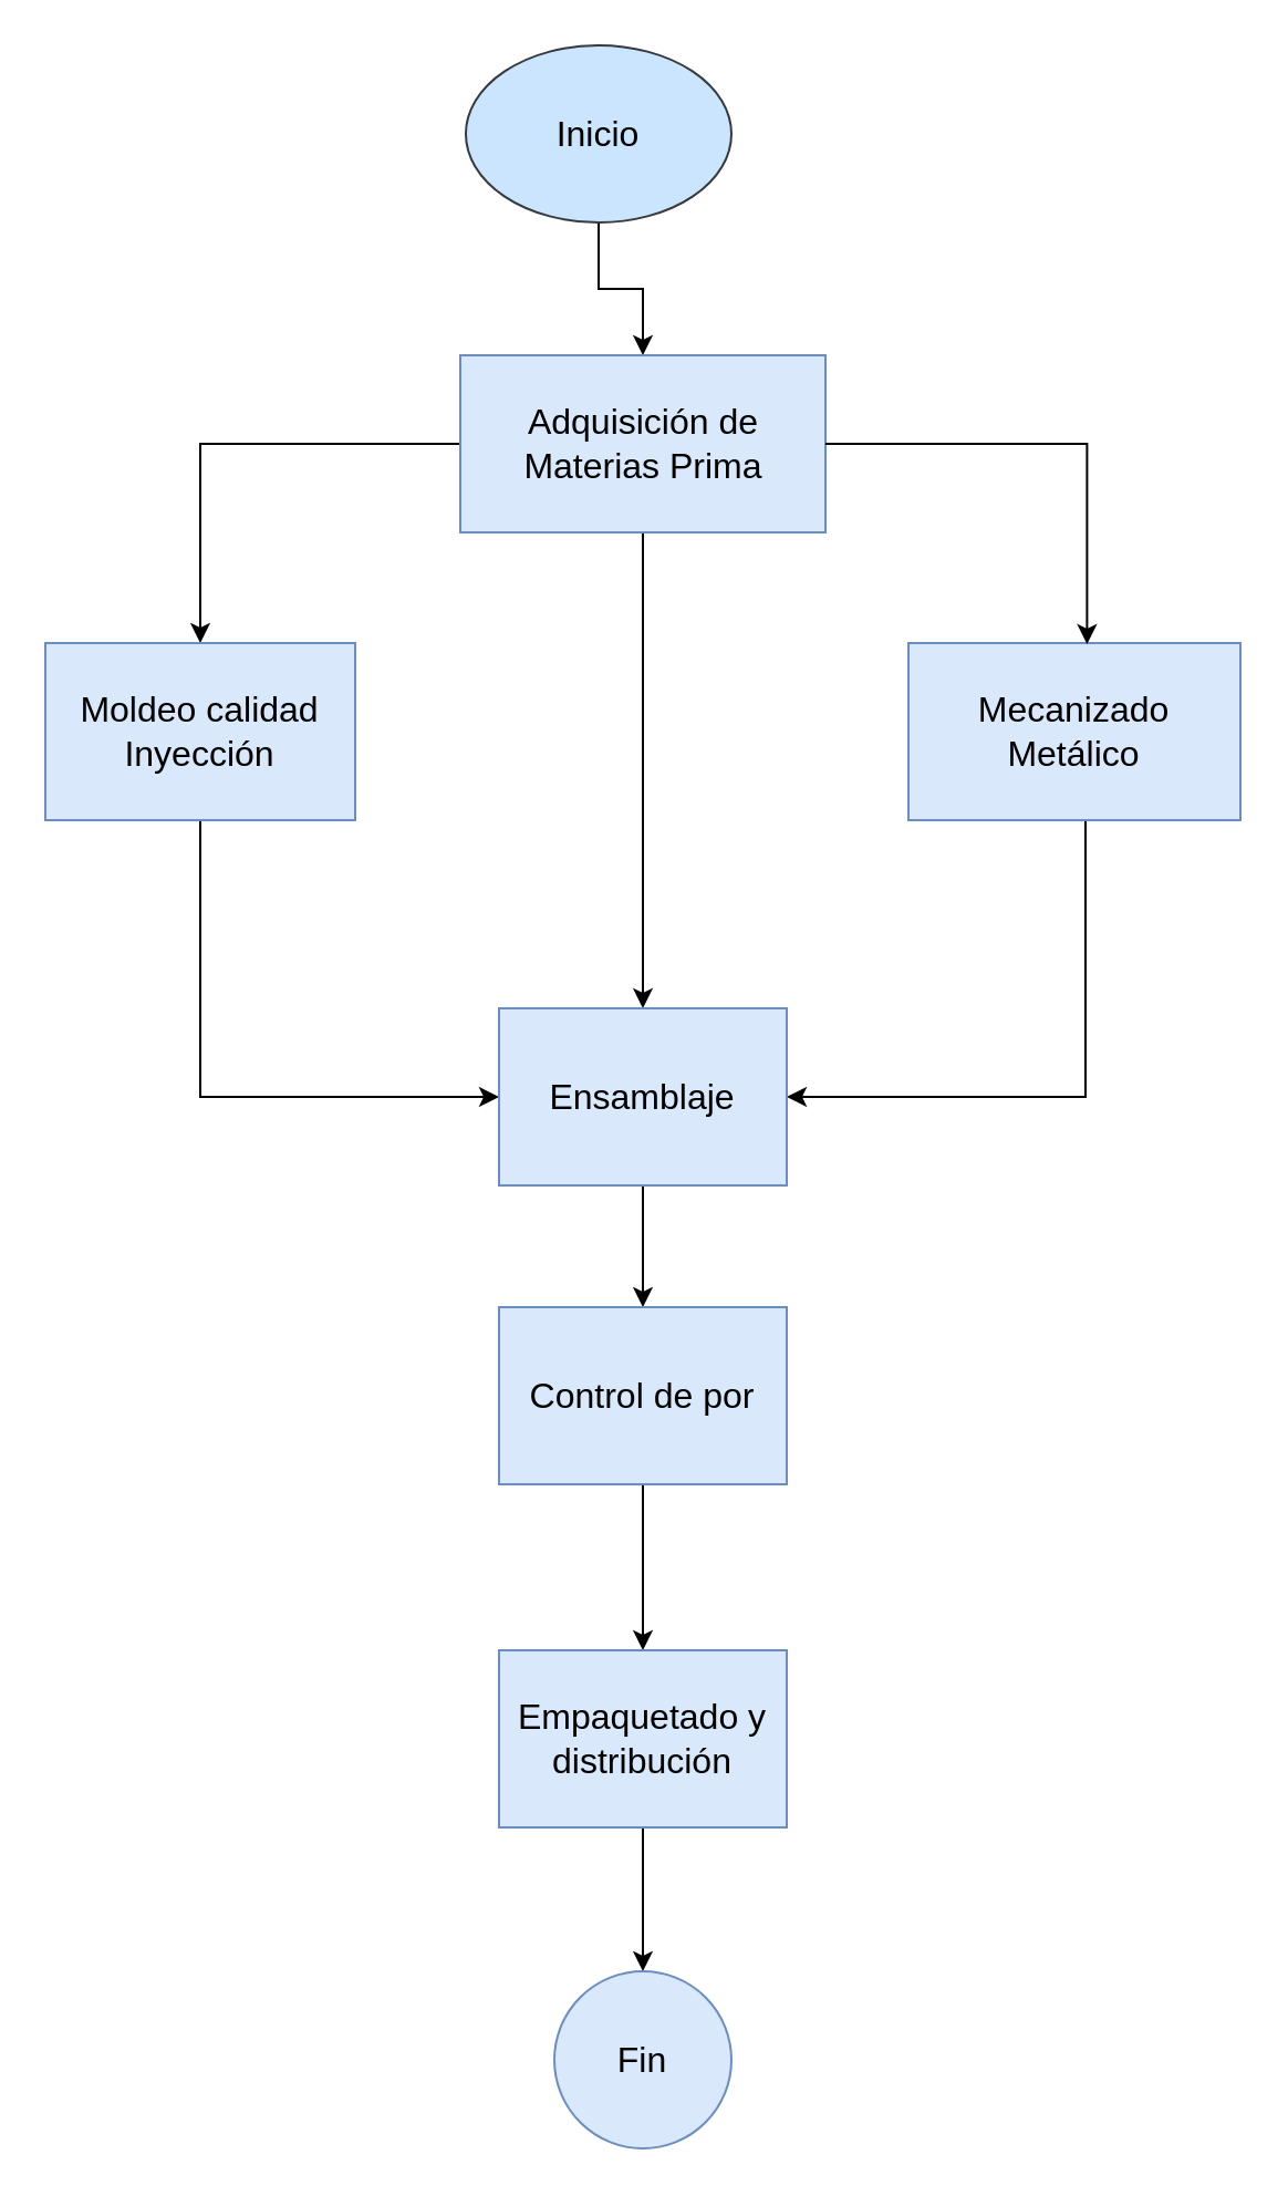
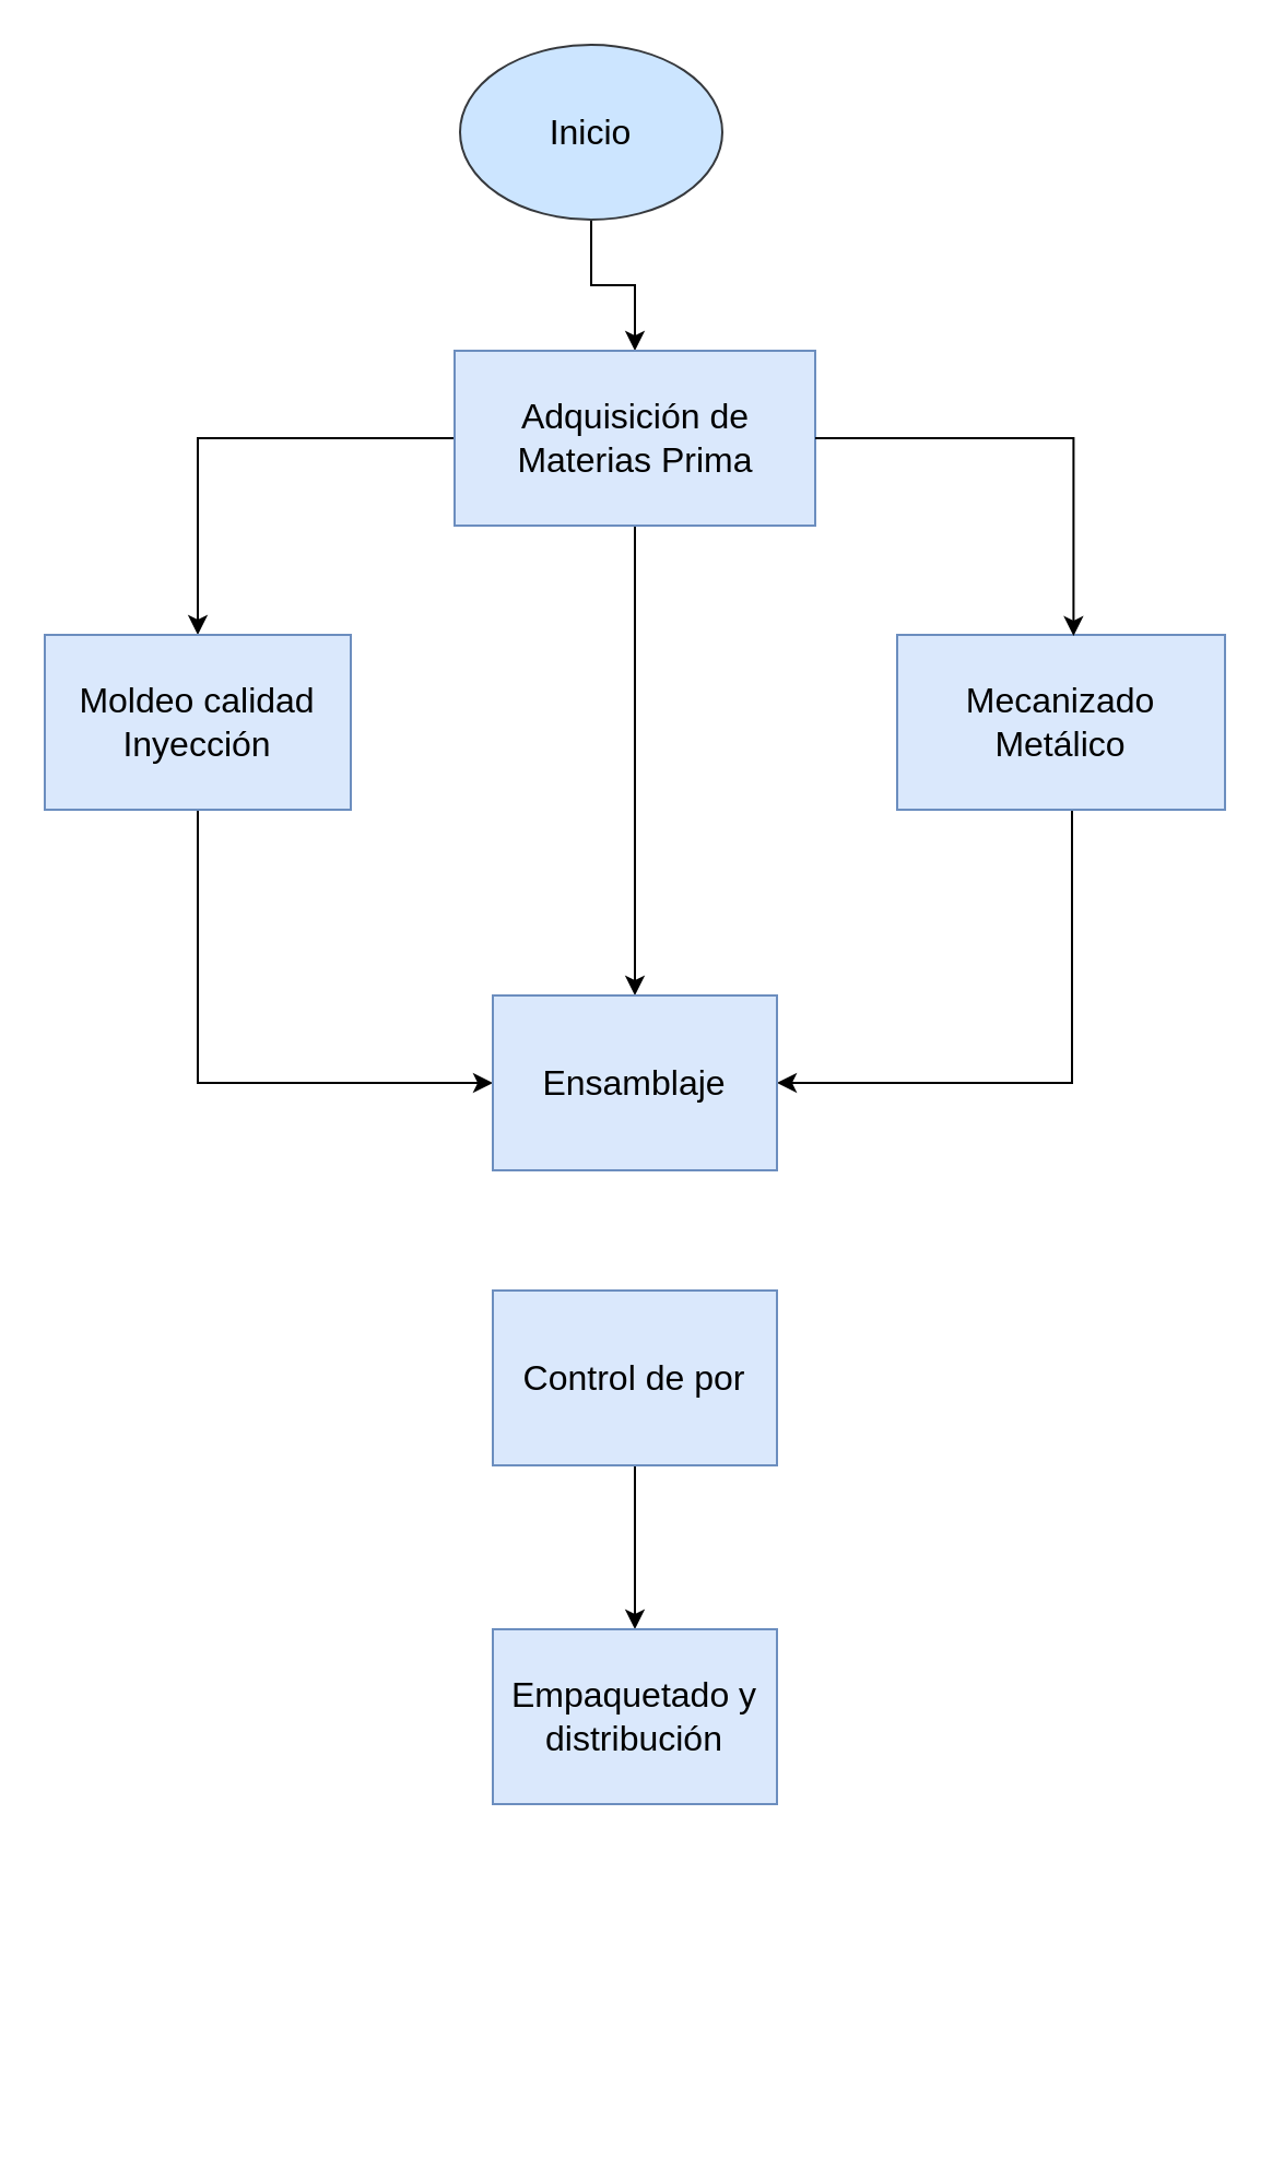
  <mxCell id="0" />
  <mxCell id="1" parent="0" />
  <mxCell id="2" value="" style="edgeStyle=orthogonalEdgeStyle;rounded=0;orthogonalLoop=1;jettySize=auto;html=1;" edge="1" parent="1" source="3" target="6"><mxGeometry relative="1" as="geometry" /></mxCell>
  <mxCell id="3" value="Inicio" style="ellipse;whiteSpace=wrap;html=1;fillColor=#cce5ff;strokeColor=#36393d;fontSize=16;" vertex="1" parent="1"><mxGeometry x="210" y="20" width="120" height="80" as="geometry" /></mxCell>
  <mxCell id="4" style="edgeStyle=orthogonalEdgeStyle;rounded=0;orthogonalLoop=1;jettySize=auto;html=1;entryX=0.5;entryY=0;entryDx=0;entryDy=0;" edge="1" parent="1" source="6" target="8"><mxGeometry relative="1" as="geometry" /></mxCell>
  <mxCell id="5" value="" style="edgeStyle=orthogonalEdgeStyle;rounded=0;orthogonalLoop=1;jettySize=auto;html=1;" edge="1" parent="1" source="6" target="12"><mxGeometry relative="1" as="geometry" /></mxCell>
  <mxCell id="6" value="&lt;p style=&quot;white-space: pre-wrap;&quot; dir=&quot;auto&quot;&gt;Adquisición de Materias Prima&lt;/p&gt;" style="rounded=0;whiteSpace=wrap;html=1;fontSize=16;fillColor=#dae8fc;strokeColor=#6c8ebf;" vertex="1" parent="1"><mxGeometry x="207.5" y="160" width="165" height="80" as="geometry" /></mxCell>
  <mxCell id="7" style="edgeStyle=orthogonalEdgeStyle;rounded=0;orthogonalLoop=1;jettySize=auto;html=1;entryX=0;entryY=0.5;entryDx=0;entryDy=0;" edge="1" parent="1" source="8" target="12"><mxGeometry relative="1" as="geometry"><Array as="points"><mxPoint x="90" y="495" /></Array></mxGeometry></mxCell>
  <mxCell id="8" value="&lt;p style=&quot;white-space: pre-wrap;&quot; dir=&quot;auto&quot;&gt;Moldeo calidad Inyección&lt;/p&gt;" style="rounded=0;whiteSpace=wrap;html=1;fontSize=16;fillColor=#dae8fc;strokeColor=#6c8ebf;" vertex="1" parent="1"><mxGeometry x="20" y="290" width="140" height="80" as="geometry" /></mxCell>
  <mxCell id="9" style="edgeStyle=orthogonalEdgeStyle;rounded=0;orthogonalLoop=1;jettySize=auto;html=1;entryX=1;entryY=0.5;entryDx=0;entryDy=0;" edge="1" parent="1" source="10" target="12"><mxGeometry relative="1" as="geometry"><Array as="points"><mxPoint x="490" y="495" /></Array></mxGeometry></mxCell>
  <mxCell id="10" value="&lt;p style=&quot;white-space: pre-wrap;&quot; dir=&quot;auto&quot;&gt;Mecanizado Metálico&lt;/p&gt;" style="rounded=0;whiteSpace=wrap;html=1;fontSize=16;fillColor=#dae8fc;strokeColor=#6c8ebf;" vertex="1" parent="1"><mxGeometry x="410" y="290" width="150" height="80" as="geometry" /></mxCell>
- <mxCell id="11" value="" style="edgeStyle=orthogonalEdgeStyle;rounded=0;orthogonalLoop=1;jettySize=auto;html=1;" edge="1" parent="1" source="12" target="15"><mxGeometry relative="1" as="geometry" /></mxCell>
  <mxCell id="12" value="&lt;p style=&quot;white-space: pre-wrap;&quot; dir=&quot;auto&quot;&gt;Ensamblaje&lt;/p&gt;" style="rounded=0;whiteSpace=wrap;html=1;fontSize=16;fillColor=#dae8fc;strokeColor=#6c8ebf;" vertex="1" parent="1"><mxGeometry x="225" y="455" width="130" height="80" as="geometry" /></mxCell>
  <mxCell id="13" style="edgeStyle=orthogonalEdgeStyle;rounded=0;orthogonalLoop=1;jettySize=auto;html=1;entryX=0.538;entryY=0.006;entryDx=0;entryDy=0;entryPerimeter=0;" edge="1" parent="1" source="6" target="10"><mxGeometry relative="1" as="geometry" /></mxCell>
  <mxCell id="14" value="" style="edgeStyle=orthogonalEdgeStyle;rounded=0;orthogonalLoop=1;jettySize=auto;html=1;" edge="1" parent="1" source="15" target="17"><mxGeometry relative="1" as="geometry" /></mxCell>
  <mxCell id="15" value="Control de por" style="rounded=0;whiteSpace=wrap;html=1;fontSize=16;fillColor=#dae8fc;strokeColor=#6c8ebf;" vertex="1" parent="1"><mxGeometry x="225" y="590" width="130" height="80" as="geometry" /></mxCell>
- <mxCell id="16" value="" style="edgeStyle=orthogonalEdgeStyle;rounded=0;orthogonalLoop=1;jettySize=auto;html=1;" edge="1" parent="1" source="17" target="18"><mxGeometry relative="1" as="geometry" /></mxCell>
  <mxCell id="17" value="Empaquetado y distribución" style="rounded=0;whiteSpace=wrap;html=1;fontSize=16;fillColor=#dae8fc;strokeColor=#6c8ebf;" vertex="1" parent="1"><mxGeometry x="225" y="745" width="130" height="80" as="geometry" /></mxCell>
- <mxCell id="18" value="Fin" style="ellipse;whiteSpace=wrap;html=1;fontSize=16;fillColor=#dae8fc;strokeColor=#6c8ebf;rounded=0;" vertex="1" parent="1"><mxGeometry x="250" y="890" width="80" height="80" as="geometry" /></mxCell>
